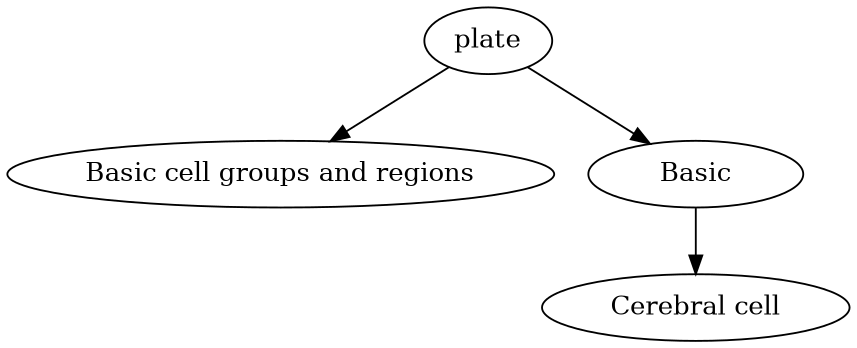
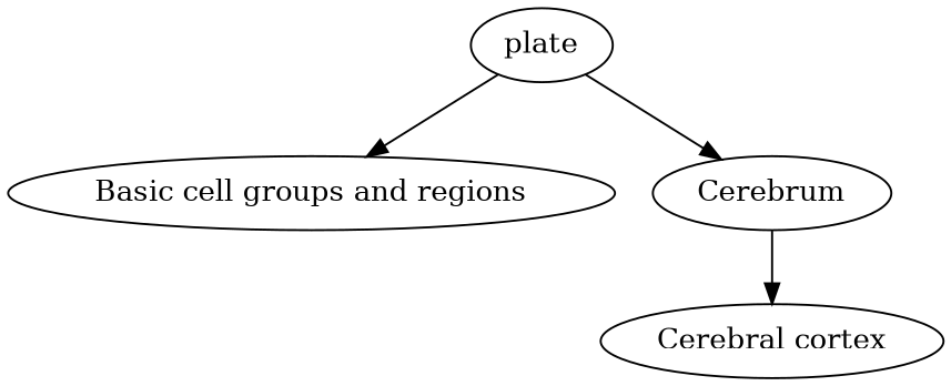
  digraph {
    n1 [label=plate]
    "Basic cell groups and regions"
-   Cerebrum [label=Basic]
-   "Cerebral cortex" [label="Cerebral cell"]
+   Cerebrum
+   "Cerebral cortex"
    n1 -> "Basic cell groups and regions"
    n1 -> Cerebrum
    Cerebrum -> "Cerebral cortex"
  }
